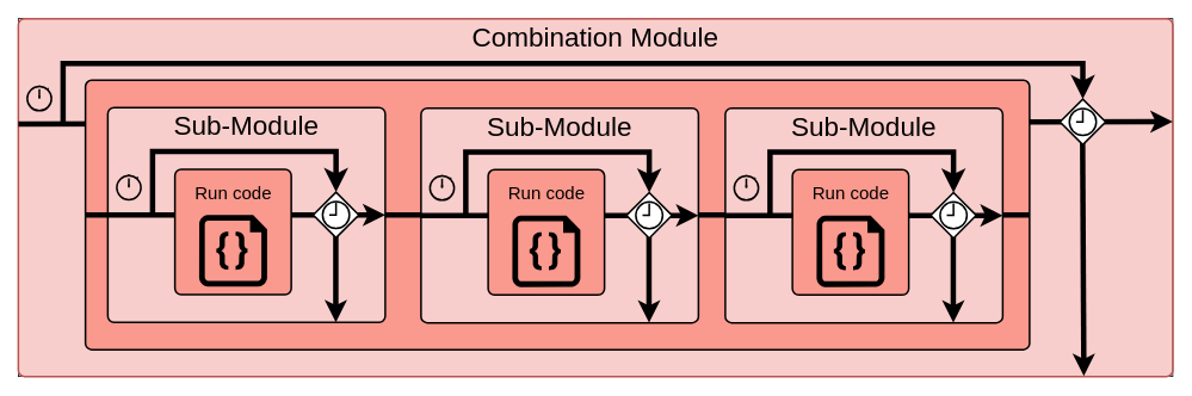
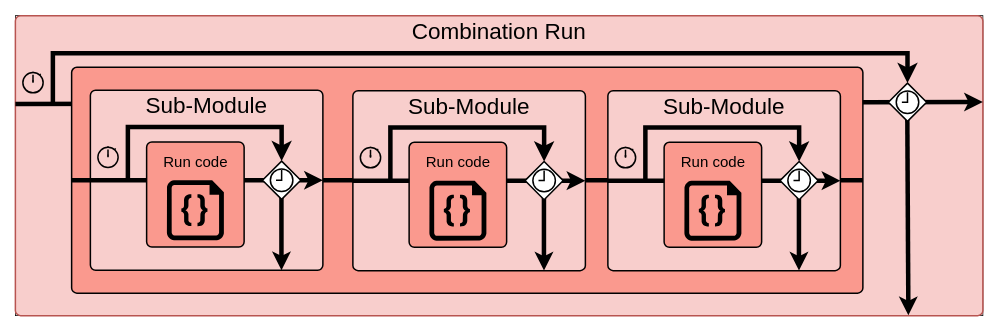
  <mxCell id="0" />
  <mxCell id="1" parent="0" />
  <mxCell id="2" value="" style="group;fontColor=#000000;strokeColor=#000000;" parent="1" vertex="1" connectable="0"><mxGeometry x="20" y="20" width="1290" height="400" as="geometry" /></mxCell>
  <mxCell id="3" value="" style="rounded=1;whiteSpace=wrap;html=1;absoluteArcSize=1;arcSize=14;strokeWidth=2;fillColor=#f8cecc;fontColor=#000000;strokeColor=#B85450;" parent="2" vertex="1"><mxGeometry width="1290" height="400" as="geometry" /></mxCell>
- <mxCell id="4" value="&lt;font&gt;&lt;span style=&quot;font-size: 30px;&quot;&gt;Combination Module&lt;/span&gt;&lt;/font&gt;" style="text;html=1;align=center;verticalAlign=middle;whiteSpace=wrap;rounded=0;fontColor=#000000;" parent="2" vertex="1"><mxGeometry width="1290" height="39" as="geometry" /></mxCell>
+ <mxCell id="4" value="&lt;font&gt;&lt;span style=&quot;font-size: 30px;&quot;&gt;Combination Run&lt;/span&gt;&lt;/font&gt;" style="text;html=1;align=center;verticalAlign=middle;whiteSpace=wrap;rounded=0;fontColor=#000000;" parent="2" vertex="1"><mxGeometry width="1290" height="39" as="geometry" /></mxCell>
  <mxCell id="5" value="" style="html=1;verticalLabelPosition=bottom;align=center;labelBackgroundColor=#ffffff;verticalAlign=top;strokeWidth=2;strokeColor=#000000;shadow=0;dashed=0;shape=mxgraph.ios7.icons.stopwatch;fillColor=none;fontColor=#000000;" parent="2" vertex="1"><mxGeometry x="10" y="74.79" width="27" height="28.2" as="geometry" /></mxCell>
  <mxCell id="6" value="" style="endArrow=classic;html=1;exitX=0;exitY=0.5;exitDx=0;exitDy=0;entryX=1;entryY=0.288;entryDx=0;entryDy=0;strokeWidth=6;endFill=1;entryPerimeter=0;fontColor=#000000;strokeColor=#000000;" parent="2" target="3" edge="1"><mxGeometry width="50" height="50" relative="1" as="geometry"><mxPoint y="117.99" as="sourcePoint" /><mxPoint x="310" y="117.99" as="targetPoint" /></mxGeometry></mxCell>
  <mxCell id="7" value="" style="rounded=1;whiteSpace=wrap;html=1;absoluteArcSize=1;arcSize=14;strokeWidth=2;fillColor=#FA998E;strokeColor=#000000;fontColor=#000000;" parent="2" vertex="1"><mxGeometry x="75" y="68.99" width="1055" height="301.01" as="geometry" /></mxCell>
  <mxCell id="8" value="" style="endArrow=classic;html=1;strokeWidth=6;entryX=0.923;entryY=0.999;entryDx=0;entryDy=0;entryPerimeter=0;exitX=0.491;exitY=1;exitDx=0;exitDy=0;exitPerimeter=0;fontColor=#000000;strokeColor=#000000;" parent="2" source="12" target="3" edge="1"><mxGeometry width="50" height="50" relative="1" as="geometry"><mxPoint x="240" y="210" as="sourcePoint" /><mxPoint x="290" y="160" as="targetPoint" /></mxGeometry></mxCell>
  <mxCell id="9" value="" style="edgeStyle=segmentEdgeStyle;endArrow=classic;html=1;curved=0;rounded=0;endSize=8;startSize=8;strokeWidth=6;entryX=0.5;entryY=0;entryDx=0;entryDy=0;fontColor=#000000;strokeColor=#000000;" parent="2" target="11" edge="1"><mxGeometry width="50" height="50" relative="1" as="geometry"><mxPoint x="50" y="118.99" as="sourcePoint" /><mxPoint x="120" y="38.99" as="targetPoint" /><Array as="points"><mxPoint x="50" y="50" /><mxPoint x="1189" y="50" /></Array></mxGeometry></mxCell>
  <mxCell id="10" value="" style="group;fontColor=#000000;" parent="2" vertex="1" connectable="0"><mxGeometry x="1164" y="90" width="51" height="51" as="geometry" /></mxCell>
  <mxCell id="11" value="" style="rhombus;whiteSpace=wrap;html=1;strokeColor=#000000;fillColor=#FFFFFF;strokeWidth=2;fontColor=#000000;" parent="10" vertex="1"><mxGeometry width="51" height="51" as="geometry" /></mxCell>
  <mxCell id="12" value="" style="html=1;verticalLabelPosition=bottom;align=center;labelBackgroundColor=#ffffff;verticalAlign=top;strokeWidth=2;strokeColor=#000000;shadow=0;dashed=0;shape=mxgraph.ios7.icons.clock;fillColor=none;fontColor=#000000;" parent="10" vertex="1"><mxGeometry x="10.5" y="10.5" width="30" height="30" as="geometry" /></mxCell>
  <mxCell id="13" value="" style="endArrow=none;html=1;strokeWidth=6;fontSize=20;exitX=0;exitY=0.5;exitDx=0;exitDy=0;entryX=1;entryY=0.5;entryDx=0;entryDy=0;fontColor=#000000;strokeColor=#000000;" parent="2" source="7" target="7" edge="1"><mxGeometry width="50" height="50" relative="1" as="geometry"><mxPoint x="100" y="210" as="sourcePoint" /><mxPoint x="150" y="160" as="targetPoint" /></mxGeometry></mxCell>
  <mxCell id="14" value="" style="group;fontColor=#000000;" parent="2" vertex="1" connectable="0"><mxGeometry x="100" y="99.49" width="310" height="240" as="geometry" /></mxCell>
  <mxCell id="15" value="" style="rounded=1;whiteSpace=wrap;html=1;absoluteArcSize=1;arcSize=14;strokeWidth=2;fillColor=#f8cecc;fontColor=#000000;strokeColor=#000000;" parent="14" vertex="1"><mxGeometry width="310" height="240" as="geometry" /></mxCell>
  <mxCell id="16" value="&lt;font&gt;&lt;span style=&quot;font-size: 30px;&quot;&gt;Sub-Module&lt;/span&gt;&lt;/font&gt;" style="text;html=1;align=center;verticalAlign=middle;whiteSpace=wrap;rounded=0;fontColor=#000000;" parent="14" vertex="1"><mxGeometry width="310" height="39" as="geometry" /></mxCell>
  <mxCell id="17" value="" style="html=1;verticalLabelPosition=bottom;align=center;labelBackgroundColor=#ffffff;verticalAlign=top;strokeWidth=2;strokeColor=#000000;shadow=0;dashed=0;shape=mxgraph.ios7.icons.stopwatch;fillColor=none;fontColor=#000000;" parent="14" vertex="1"><mxGeometry x="10" y="74.79" width="27" height="28.2" as="geometry" /></mxCell>
  <mxCell id="18" value="" style="endArrow=classic;html=1;exitX=0;exitY=0.5;exitDx=0;exitDy=0;entryX=1;entryY=0.5;entryDx=0;entryDy=0;strokeWidth=6;endFill=1;fontColor=#000000;strokeColor=#000000;" parent="14" source="15" target="15" edge="1"><mxGeometry width="50" height="50" relative="1" as="geometry"><mxPoint y="117.99" as="sourcePoint" /><mxPoint x="310" y="117.99" as="targetPoint" /></mxGeometry></mxCell>
  <mxCell id="19" value="" style="rounded=1;whiteSpace=wrap;html=1;absoluteArcSize=1;arcSize=14;strokeWidth=2;fillColor=#fa998e;fontColor=#000000;strokeColor=#000000;" parent="14" vertex="1"><mxGeometry x="75" y="68.99" width="130" height="140" as="geometry" /></mxCell>
  <mxCell id="20" value="" style="endArrow=classic;html=1;strokeWidth=6;entryX=0.822;entryY=1;entryDx=0;entryDy=0;entryPerimeter=0;exitX=0.491;exitY=1;exitDx=0;exitDy=0;exitPerimeter=0;fontColor=#000000;strokeColor=#000000;" parent="14" source="24" target="15" edge="1"><mxGeometry width="50" height="50" relative="1" as="geometry"><mxPoint x="240" y="210" as="sourcePoint" /><mxPoint x="290" y="160" as="targetPoint" /></mxGeometry></mxCell>
  <mxCell id="21" value="" style="edgeStyle=segmentEdgeStyle;endArrow=classic;html=1;curved=0;rounded=0;endSize=8;startSize=8;strokeWidth=6;entryX=0.5;entryY=0;entryDx=0;entryDy=0;fontColor=#000000;strokeColor=#000000;" parent="14" target="23" edge="1"><mxGeometry width="50" height="50" relative="1" as="geometry"><mxPoint x="50" y="118.99" as="sourcePoint" /><mxPoint x="120" y="38.99" as="targetPoint" /><Array as="points"><mxPoint x="50" y="48.99" /><mxPoint x="255" y="48.99" /></Array></mxGeometry></mxCell>
  <mxCell id="22" value="" style="group;fontColor=#000000;" parent="14" vertex="1" connectable="0"><mxGeometry x="229.5" y="94.49" width="51" height="51" as="geometry" /></mxCell>
  <mxCell id="23" value="" style="rhombus;whiteSpace=wrap;html=1;strokeColor=#000000;fillColor=#FFFFFF;strokeWidth=2;fontColor=#000000;" parent="22" vertex="1"><mxGeometry width="51" height="51" as="geometry" /></mxCell>
  <mxCell id="24" value="" style="html=1;verticalLabelPosition=bottom;align=center;labelBackgroundColor=#ffffff;verticalAlign=top;strokeWidth=2;strokeColor=#000000;shadow=0;dashed=0;shape=mxgraph.ios7.icons.clock;fillColor=none;fontColor=#000000;" parent="22" vertex="1"><mxGeometry x="10.5" y="10.5" width="30" height="30" as="geometry" /></mxCell>
  <mxCell id="25" value="" style="verticalLabelPosition=bottom;html=1;verticalAlign=top;align=center;strokeColor=none;fillColor=#000000;shape=mxgraph.azure.code_file;pointerEvents=1;strokeWidth=2;fontColor=#000000;" parent="14" vertex="1"><mxGeometry x="102" y="120" width="76" height="80" as="geometry" /></mxCell>
  <mxCell id="26" value="&lt;font style=&quot;font-size: 20px;&quot;&gt;Run code&lt;/font&gt;" style="text;html=1;align=center;verticalAlign=middle;whiteSpace=wrap;rounded=0;fontColor=#000000;" parent="14" vertex="1"><mxGeometry x="77.5" y="74.79" width="125" height="39" as="geometry" /></mxCell>
  <mxCell id="27" value="" style="group;fontColor=#000000;" parent="2" vertex="1" connectable="0"><mxGeometry x="450" y="100" width="310" height="240" as="geometry" /></mxCell>
  <mxCell id="28" value="" style="rounded=1;whiteSpace=wrap;html=1;absoluteArcSize=1;arcSize=14;strokeWidth=2;fillColor=#f8cecc;fontColor=#000000;strokeColor=#000000;" parent="27" vertex="1"><mxGeometry width="310" height="240" as="geometry" /></mxCell>
  <mxCell id="29" value="&lt;font&gt;&lt;span style=&quot;font-size: 30px;&quot;&gt;Sub-Module&lt;/span&gt;&lt;/font&gt;" style="text;html=1;align=center;verticalAlign=middle;whiteSpace=wrap;rounded=0;fontColor=#000000;" parent="27" vertex="1"><mxGeometry width="310" height="39" as="geometry" /></mxCell>
  <mxCell id="30" value="" style="html=1;verticalLabelPosition=bottom;align=center;labelBackgroundColor=#ffffff;verticalAlign=top;strokeWidth=2;strokeColor=#000000;shadow=0;dashed=0;shape=mxgraph.ios7.icons.stopwatch;fillColor=none;fontColor=#000000;" parent="27" vertex="1"><mxGeometry x="10" y="74.79" width="27" height="28.2" as="geometry" /></mxCell>
  <mxCell id="31" value="" style="endArrow=classic;html=1;exitX=0;exitY=0.5;exitDx=0;exitDy=0;entryX=1;entryY=0.5;entryDx=0;entryDy=0;strokeWidth=6;endFill=1;fontColor=#000000;strokeColor=#000000;" parent="27" source="28" target="28" edge="1"><mxGeometry width="50" height="50" relative="1" as="geometry"><mxPoint y="117.99" as="sourcePoint" /><mxPoint x="310" y="117.99" as="targetPoint" /></mxGeometry></mxCell>
  <mxCell id="32" value="" style="rounded=1;whiteSpace=wrap;html=1;absoluteArcSize=1;arcSize=14;strokeWidth=2;fillColor=#fa998e;fontColor=#000000;strokeColor=#000000;" parent="27" vertex="1"><mxGeometry x="75" y="68.99" width="130" height="140" as="geometry" /></mxCell>
  <mxCell id="33" value="" style="endArrow=classic;html=1;strokeWidth=6;entryX=0.822;entryY=1;entryDx=0;entryDy=0;entryPerimeter=0;exitX=0.491;exitY=1;exitDx=0;exitDy=0;exitPerimeter=0;fontColor=#000000;strokeColor=#000000;" parent="27" source="37" target="28" edge="1"><mxGeometry width="50" height="50" relative="1" as="geometry"><mxPoint x="240" y="210" as="sourcePoint" /><mxPoint x="290" y="160" as="targetPoint" /></mxGeometry></mxCell>
  <mxCell id="34" value="" style="edgeStyle=segmentEdgeStyle;endArrow=classic;html=1;curved=0;rounded=0;endSize=8;startSize=8;strokeWidth=6;entryX=0.5;entryY=0;entryDx=0;entryDy=0;fontColor=#000000;strokeColor=#000000;" parent="27" target="36" edge="1"><mxGeometry width="50" height="50" relative="1" as="geometry"><mxPoint x="50" y="118.99" as="sourcePoint" /><mxPoint x="120" y="38.99" as="targetPoint" /><Array as="points"><mxPoint x="50" y="48.99" /><mxPoint x="255" y="48.99" /></Array></mxGeometry></mxCell>
  <mxCell id="35" value="" style="group;fontColor=#000000;" parent="27" vertex="1" connectable="0"><mxGeometry x="229.5" y="94.49" width="51" height="51" as="geometry" /></mxCell>
  <mxCell id="36" value="" style="rhombus;whiteSpace=wrap;html=1;strokeColor=#000000;fillColor=#FFFFFF;strokeWidth=2;fontColor=#000000;" parent="35" vertex="1"><mxGeometry width="51" height="51" as="geometry" /></mxCell>
  <mxCell id="37" value="" style="html=1;verticalLabelPosition=bottom;align=center;labelBackgroundColor=#ffffff;verticalAlign=top;strokeWidth=2;strokeColor=#000000;shadow=0;dashed=0;shape=mxgraph.ios7.icons.clock;fillColor=none;fontColor=#000000;" parent="35" vertex="1"><mxGeometry x="10.5" y="10.5" width="30" height="30" as="geometry" /></mxCell>
  <mxCell id="38" value="" style="verticalLabelPosition=bottom;html=1;verticalAlign=top;align=center;strokeColor=none;fillColor=#000000;shape=mxgraph.azure.code_file;pointerEvents=1;strokeWidth=2;fontColor=#000000;" parent="27" vertex="1"><mxGeometry x="102" y="120" width="76" height="80" as="geometry" /></mxCell>
  <mxCell id="39" value="&lt;font style=&quot;font-size: 20px;&quot;&gt;Run code&lt;/font&gt;" style="text;html=1;align=center;verticalAlign=middle;whiteSpace=wrap;rounded=0;fontColor=#000000;" parent="27" vertex="1"><mxGeometry x="77.5" y="74.79" width="125" height="39" as="geometry" /></mxCell>
  <mxCell id="40" value="" style="group;fontColor=#000000;" parent="2" vertex="1" connectable="0"><mxGeometry x="790" y="100" width="310" height="240" as="geometry" /></mxCell>
  <mxCell id="41" value="" style="rounded=1;whiteSpace=wrap;html=1;absoluteArcSize=1;arcSize=14;strokeWidth=2;fillColor=#f8cecc;fontColor=#000000;strokeColor=#000000;" parent="40" vertex="1"><mxGeometry width="310" height="240" as="geometry" /></mxCell>
  <mxCell id="42" value="&lt;font&gt;&lt;span style=&quot;font-size: 30px;&quot;&gt;Sub-Module&lt;/span&gt;&lt;/font&gt;" style="text;html=1;align=center;verticalAlign=middle;whiteSpace=wrap;rounded=0;fontColor=#000000;" parent="40" vertex="1"><mxGeometry width="310" height="39" as="geometry" /></mxCell>
  <mxCell id="43" value="" style="html=1;verticalLabelPosition=bottom;align=center;labelBackgroundColor=#ffffff;verticalAlign=top;strokeWidth=2;strokeColor=#000000;shadow=0;dashed=0;shape=mxgraph.ios7.icons.stopwatch;fillColor=none;fontColor=#000000;" parent="40" vertex="1"><mxGeometry x="10" y="74.79" width="27" height="28.2" as="geometry" /></mxCell>
  <mxCell id="44" value="" style="endArrow=classic;html=1;exitX=0;exitY=0.5;exitDx=0;exitDy=0;entryX=1;entryY=0.5;entryDx=0;entryDy=0;strokeWidth=6;endFill=1;fontColor=#000000;strokeColor=#000000;" parent="40" source="41" target="41" edge="1"><mxGeometry width="50" height="50" relative="1" as="geometry"><mxPoint y="117.99" as="sourcePoint" /><mxPoint x="310" y="117.99" as="targetPoint" /></mxGeometry></mxCell>
  <mxCell id="45" value="" style="rounded=1;whiteSpace=wrap;html=1;absoluteArcSize=1;arcSize=14;strokeWidth=2;fillColor=#fa998e;fontColor=#000000;strokeColor=#000000;" parent="40" vertex="1"><mxGeometry x="75" y="68.99" width="130" height="140" as="geometry" /></mxCell>
  <mxCell id="46" value="" style="endArrow=classic;html=1;strokeWidth=6;entryX=0.822;entryY=1;entryDx=0;entryDy=0;entryPerimeter=0;exitX=0.491;exitY=1;exitDx=0;exitDy=0;exitPerimeter=0;fontColor=#000000;strokeColor=#000000;" parent="40" source="50" target="41" edge="1"><mxGeometry width="50" height="50" relative="1" as="geometry"><mxPoint x="240" y="210" as="sourcePoint" /><mxPoint x="290" y="160" as="targetPoint" /></mxGeometry></mxCell>
  <mxCell id="47" value="" style="edgeStyle=segmentEdgeStyle;endArrow=classic;html=1;curved=0;rounded=0;endSize=8;startSize=8;strokeWidth=6;entryX=0.5;entryY=0;entryDx=0;entryDy=0;fontColor=#000000;strokeColor=#000000;" parent="40" target="49" edge="1"><mxGeometry width="50" height="50" relative="1" as="geometry"><mxPoint x="50" y="118.99" as="sourcePoint" /><mxPoint x="120" y="38.99" as="targetPoint" /><Array as="points"><mxPoint x="50" y="48.99" /><mxPoint x="255" y="48.99" /></Array></mxGeometry></mxCell>
  <mxCell id="48" value="" style="group;fontColor=#000000;" parent="40" vertex="1" connectable="0"><mxGeometry x="229.5" y="94.49" width="51" height="51" as="geometry" /></mxCell>
  <mxCell id="49" value="" style="rhombus;whiteSpace=wrap;html=1;strokeColor=#000000;fillColor=#FFFFFF;strokeWidth=2;fontColor=#000000;" parent="48" vertex="1"><mxGeometry width="51" height="51" as="geometry" /></mxCell>
  <mxCell id="50" value="" style="html=1;verticalLabelPosition=bottom;align=center;labelBackgroundColor=#ffffff;verticalAlign=top;strokeWidth=2;strokeColor=#000000;shadow=0;dashed=0;shape=mxgraph.ios7.icons.clock;fillColor=none;fontColor=#000000;" parent="48" vertex="1"><mxGeometry x="10.5" y="10.5" width="30" height="30" as="geometry" /></mxCell>
  <mxCell id="51" value="" style="verticalLabelPosition=bottom;html=1;verticalAlign=top;align=center;strokeColor=none;fillColor=#000000;shape=mxgraph.azure.code_file;pointerEvents=1;strokeWidth=2;fontColor=#000000;" parent="40" vertex="1"><mxGeometry x="102" y="120" width="76" height="80" as="geometry" /></mxCell>
  <mxCell id="52" value="&lt;font style=&quot;font-size: 20px;&quot;&gt;Run code&lt;/font&gt;" style="text;html=1;align=center;verticalAlign=middle;whiteSpace=wrap;rounded=0;fontColor=#000000;" parent="40" vertex="1"><mxGeometry x="77.5" y="74.79" width="125" height="39" as="geometry" /></mxCell>
